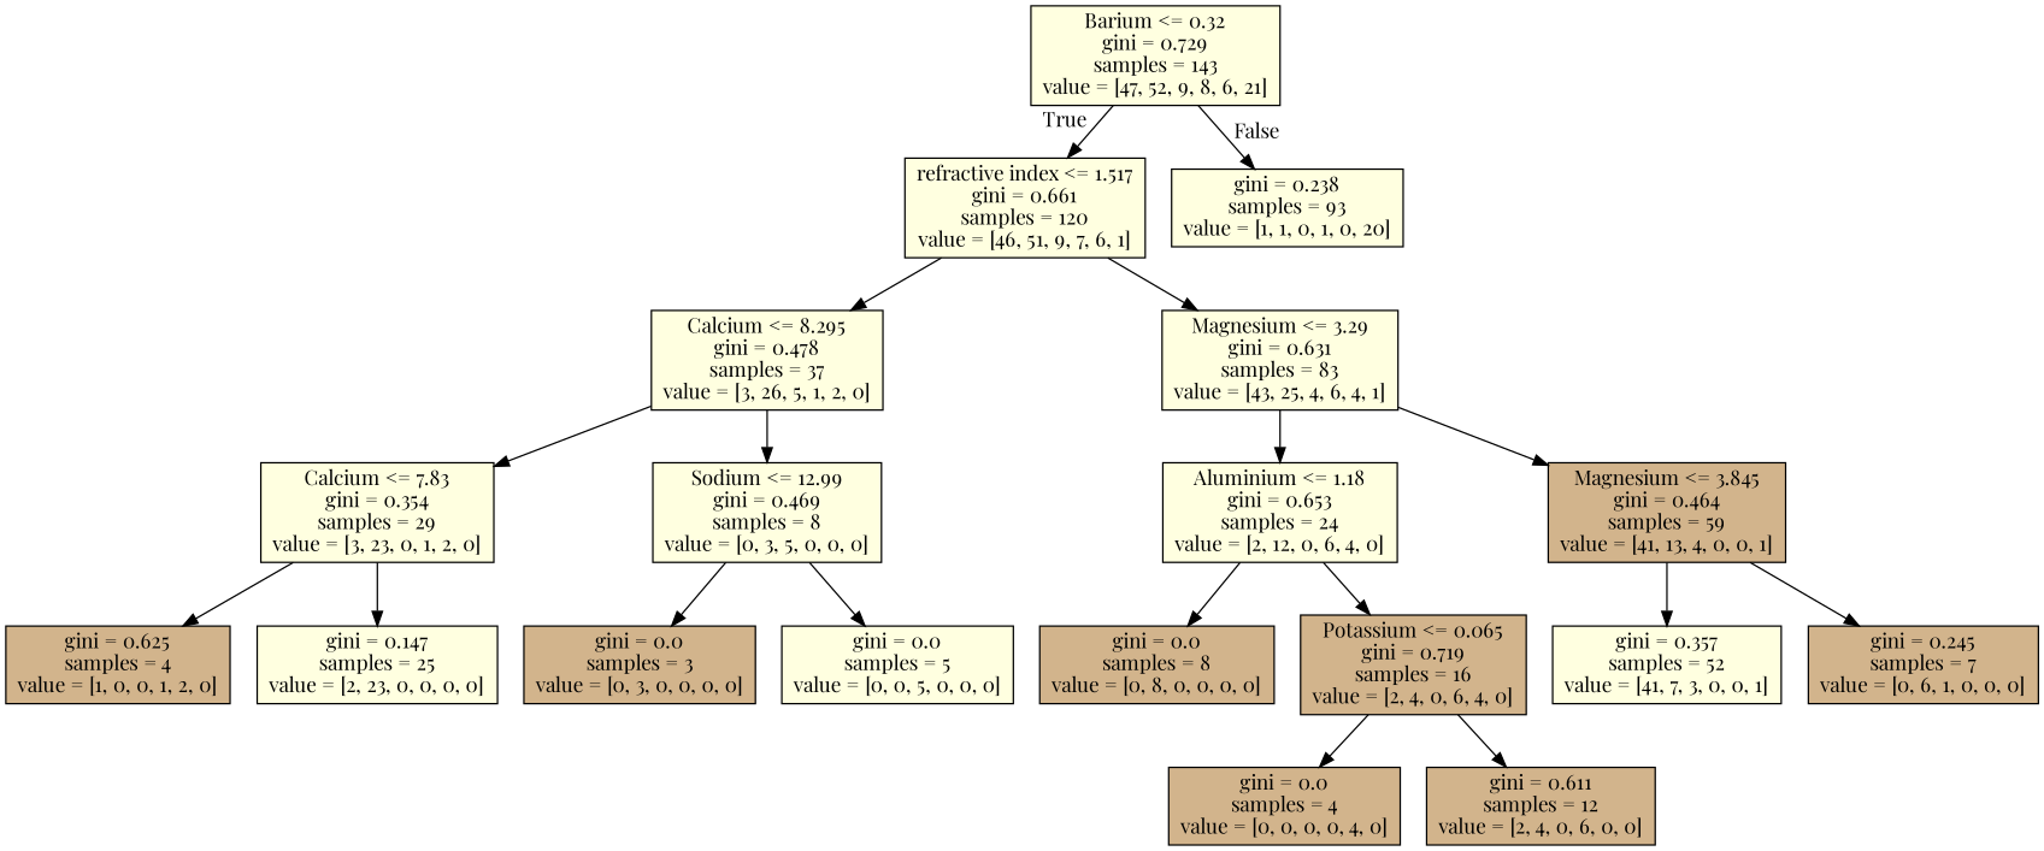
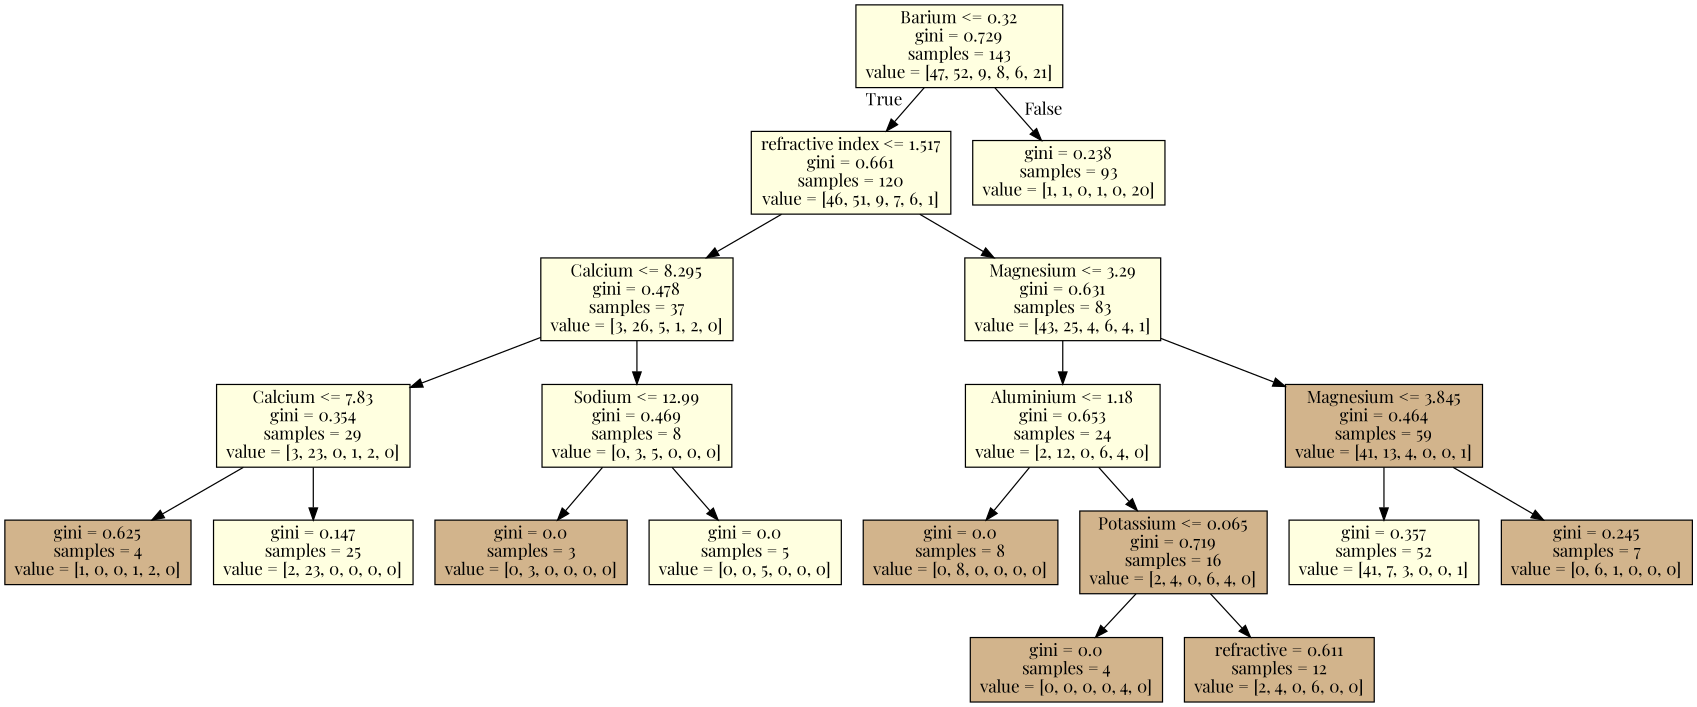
  digraph {
    fontname="Playfair Display"
    node [fillcolor=lightyellow fontname="Playfair Display" shape=box style=filled]
    edge [fontname="Playfair Display"]
    n1 [label="Barium <= 0.32\ngini = 0.729\nsamples = 143\nvalue = [47, 52, 9, 8, 6, 21]"]
    n2 [label="refractive index <= 1.517\ngini = 0.661\nsamples = 120\nvalue = [46, 51, 9, 7, 6, 1]"]
    n3 [label="gini = 0.238\nsamples = 93\nvalue = [1, 1, 0, 1, 0, 20]"]
    n4 [label="Calcium <= 8.295\ngini = 0.478\nsamples = 37\nvalue = [3, 26, 5, 1, 2, 0]"]
    n5 [label="Magnesium <= 3.29\ngini = 0.631\nsamples = 83\nvalue = [43, 25, 4, 6, 4, 1]"]
    n6 [label="Calcium <= 7.83\ngini = 0.354\nsamples = 29\nvalue = [3, 23, 0, 1, 2, 0]"]
    n7 [label="Sodium <= 12.99\ngini = 0.469\nsamples = 8\nvalue = [0, 3, 5, 0, 0, 0]"]
    n8 [label="Aluminium <= 1.18\ngini = 0.653\nsamples = 24\nvalue = [2, 12, 0, 6, 4, 0]"]
    n9 [fillcolor=tan label="Magnesium <= 3.845\ngini = 0.464\nsamples = 59\nvalue = [41, 13, 4, 0, 0, 1]"]
    n10 [fillcolor=tan label="gini = 0.625\nsamples = 4\nvalue = [1, 0, 0, 1, 2, 0]"]
    n11 [label="gini = 0.147\nsamples = 25\nvalue = [2, 23, 0, 0, 0, 0]"]
    n12 [fillcolor=tan label="gini = 0.0\nsamples = 3\nvalue = [0, 3, 0, 0, 0, 0]"]
    n13 [label="gini = 0.0\nsamples = 5\nvalue = [0, 0, 5, 0, 0, 0]"]
    n14 [fillcolor=tan label="gini = 0.0\nsamples = 8\nvalue = [0, 8, 0, 0, 0, 0]"]
    n15 [fillcolor=tan label="Potassium <= 0.065\ngini = 0.719\nsamples = 16\nvalue = [2, 4, 0, 6, 4, 0]"]
    n16 [label="gini = 0.357\nsamples = 52\nvalue = [41, 7, 3, 0, 0, 1]"]
    n17 [fillcolor=tan label="gini = 0.245\nsamples = 7\nvalue = [0, 6, 1, 0, 0, 0]"]
    n18 [fillcolor=tan label="gini = 0.0\nsamples = 4\nvalue = [0, 0, 0, 0, 4, 0]"]
-   n19 [fillcolor=tan label="gini = 0.611\nsamples = 12\nvalue = [2, 4, 0, 6, 0, 0]"]
+   n19 [fillcolor=tan label="refractive = 0.611\nsamples = 12\nvalue = [2, 4, 0, 6, 0, 0]"]
    n1 -> n2 [headlabel=True labelangle=45 labeldistance=2.5]
    n1 -> n3 [headlabel=False labelangle=-45 labeldistance=2.5]
    n2 -> n4
    n2 -> n5
    n4 -> n6
    n4 -> n7
    n5 -> n8
    n5 -> n9
    n6 -> n10
    n6 -> n11
    n7 -> n12
    n7 -> n13
    n8 -> n14
    n8 -> n15
    n9 -> n16
    n9 -> n17
    n15 -> n18
    n15 -> n19
  }
